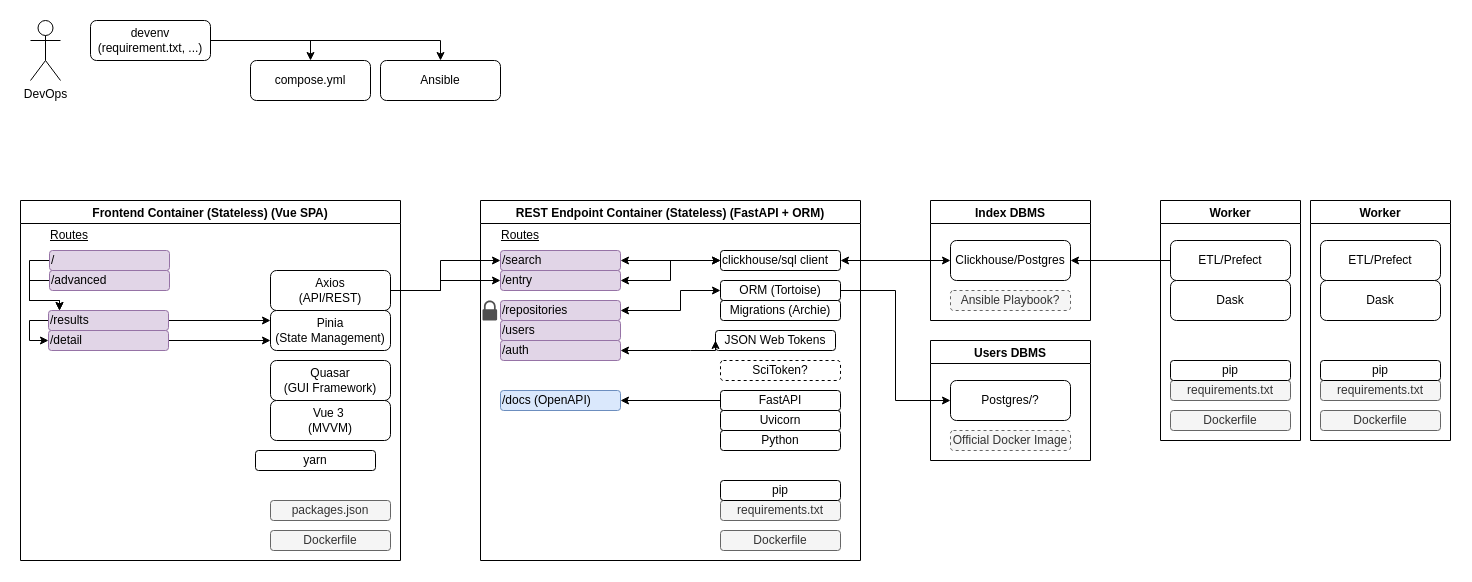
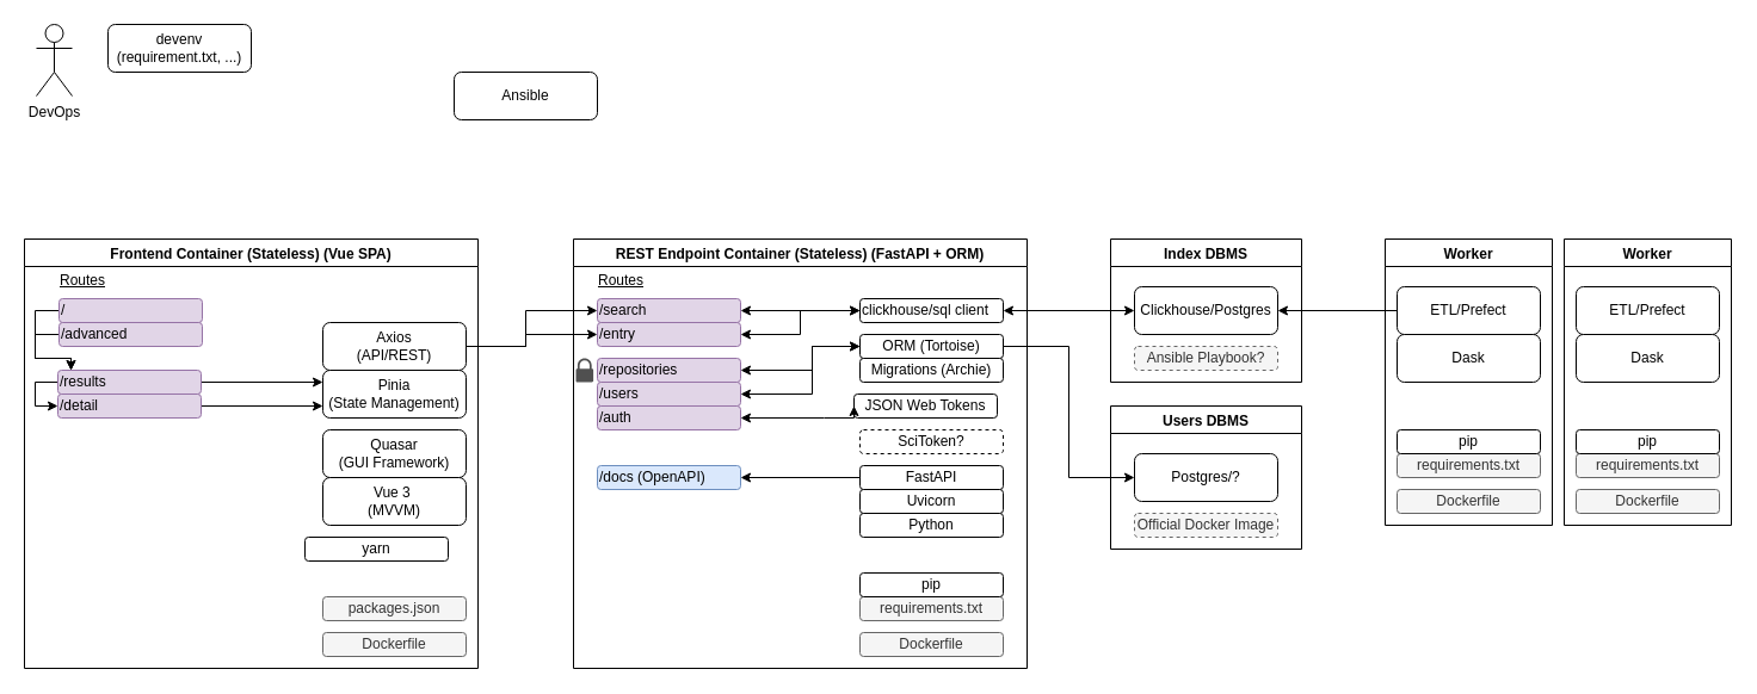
  <mxCell id="0" />
  <mxCell id="1" parent="0" />
  <mxCell id="2" value="DevOps" style="shape=umlActor;verticalLabelPosition=bottom;verticalAlign=top;html=1;outlineConnect=0;" parent="1" vertex="1"><mxGeometry x="30" y="20" width="30" height="60" as="geometry" /></mxCell>
  <mxCell id="3" value="Ansible" style="rounded=1;whiteSpace=wrap;html=1;" parent="1" vertex="1"><mxGeometry x="380" y="60" width="120" height="40" as="geometry" /></mxCell>
- <mxCell id="4" value="compose.yml" style="rounded=1;whiteSpace=wrap;html=1;" parent="1" vertex="1"><mxGeometry x="250" y="60" width="120" height="40" as="geometry" /></mxCell>
- <mxCell id="5" style="edgeStyle=orthogonalEdgeStyle;rounded=0;orthogonalLoop=1;jettySize=auto;html=1;exitX=1;exitY=0.5;exitDx=0;exitDy=0;entryX=0.5;entryY=0;entryDx=0;entryDy=0;" parent="1" source="7" target="4" edge="1"><mxGeometry relative="1" as="geometry" /></mxCell>
- <mxCell id="6" style="edgeStyle=orthogonalEdgeStyle;rounded=0;orthogonalLoop=1;jettySize=auto;html=1;exitX=1;exitY=0.5;exitDx=0;exitDy=0;entryX=0.5;entryY=0;entryDx=0;entryDy=0;" parent="1" source="7" target="3" edge="1"><mxGeometry relative="1" as="geometry" /></mxCell>
  <mxCell id="7" value="devenv&lt;br&gt;(requirement.txt, ...)" style="rounded=1;whiteSpace=wrap;html=1;" parent="1" vertex="1"><mxGeometry x="90" y="20" width="120" height="40" as="geometry" /></mxCell>
  <mxCell id="8" value="REST Endpoint Container (Stateless) (FastAPI + ORM)" style="swimlane;" parent="1" vertex="1"><mxGeometry x="480" y="200" width="380" height="360" as="geometry" /></mxCell>
  <mxCell id="9" value="Python" style="rounded=1;whiteSpace=wrap;html=1;" parent="8" vertex="1"><mxGeometry x="240" y="230" width="120" height="20" as="geometry" /></mxCell>
  <mxCell id="10" value="requirements.txt" style="rounded=1;whiteSpace=wrap;html=1;fillColor=#f5f5f5;fontColor=#333333;strokeColor=#666666;" parent="8" vertex="1"><mxGeometry x="240" y="300" width="120" height="20" as="geometry" /></mxCell>
  <mxCell id="11" style="edgeStyle=orthogonalEdgeStyle;rounded=0;orthogonalLoop=1;jettySize=auto;html=1;exitX=0;exitY=0.5;exitDx=0;exitDy=0;entryX=1;entryY=0.5;entryDx=0;entryDy=0;" parent="8" source="12" target="28" edge="1"><mxGeometry relative="1" as="geometry" /></mxCell>
  <mxCell id="12" value="FastAPI" style="rounded=1;whiteSpace=wrap;html=1;" parent="8" vertex="1"><mxGeometry x="240" y="190" width="120" height="20" as="geometry" /></mxCell>
  <mxCell id="13" value="Uvicorn" style="rounded=1;whiteSpace=wrap;html=1;" parent="8" vertex="1"><mxGeometry x="240" y="210" width="120" height="20" as="geometry" /></mxCell>
  <mxCell id="14" style="edgeStyle=orthogonalEdgeStyle;rounded=0;orthogonalLoop=1;jettySize=auto;html=1;exitX=1;exitY=0.5;exitDx=0;exitDy=0;entryX=0;entryY=0.5;entryDx=0;entryDy=0;startArrow=classic;startFill=1;" parent="8" source="15" target="25" edge="1"><mxGeometry relative="1" as="geometry" /></mxCell>
  <mxCell id="15" value="/search" style="rounded=1;whiteSpace=wrap;html=1;align=left;strokeColor=#9673a6;fillColor=#e1d5e7;" parent="8" vertex="1"><mxGeometry x="20" y="50" width="120" height="20" as="geometry" /></mxCell>
  <mxCell id="16" value="/repositories" style="rounded=1;whiteSpace=wrap;html=1;align=left;strokeColor=#9673a6;fillColor=#e1d5e7;" parent="8" vertex="1"><mxGeometry x="20" y="100" width="120" height="20" as="geometry" /></mxCell>
  <mxCell id="17" value="JSON Web Tokens" style="rounded=1;whiteSpace=wrap;html=1;" parent="8" vertex="1"><mxGeometry x="235" y="130" width="120" height="20" as="geometry" /></mxCell>
  <mxCell id="18" style="edgeStyle=orthogonalEdgeStyle;rounded=0;orthogonalLoop=1;jettySize=auto;html=1;entryX=0;entryY=0.5;entryDx=0;entryDy=0;exitX=1;exitY=0.5;exitDx=0;exitDy=0;startArrow=classic;startFill=1;" parent="8" source="16" target="21" edge="1"><mxGeometry relative="1" as="geometry"><mxPoint x="160" y="90" as="sourcePoint" /><Array as="points"><mxPoint x="200" y="110" /><mxPoint x="200" y="90" /></Array></mxGeometry></mxCell>
+ <mxCell id="19" style="edgeStyle=orthogonalEdgeStyle;rounded=0;orthogonalLoop=1;jettySize=auto;html=1;exitX=1;exitY=0.5;exitDx=0;exitDy=0;startArrow=classic;startFill=1;" parent="8" source="20" target="21" edge="1"><mxGeometry relative="1" as="geometry"><Array as="points"><mxPoint x="200" y="130" /><mxPoint x="200" y="90" /></Array></mxGeometry></mxCell>
  <mxCell id="20" value="/users" style="rounded=1;whiteSpace=wrap;html=1;align=left;strokeColor=#9673a6;fillColor=#e1d5e7;" parent="8" vertex="1"><mxGeometry x="20" y="120" width="120" height="20" as="geometry" /></mxCell>
  <mxCell id="21" value="ORM (Tortoise)" style="rounded=1;whiteSpace=wrap;html=1;" parent="8" vertex="1"><mxGeometry x="240" y="80" width="120" height="20" as="geometry" /></mxCell>
  <mxCell id="22" style="edgeStyle=orthogonalEdgeStyle;rounded=0;orthogonalLoop=1;jettySize=auto;html=1;exitX=1;exitY=0.5;exitDx=0;exitDy=0;entryX=0;entryY=0.5;entryDx=0;entryDy=0;startArrow=classic;startFill=1;" parent="8" source="23" target="17" edge="1"><mxGeometry relative="1" as="geometry"><Array as="points"><mxPoint x="210" y="150" /><mxPoint x="210" y="150" /></Array></mxGeometry></mxCell>
  <mxCell id="23" value="/auth" style="rounded=1;whiteSpace=wrap;html=1;align=left;strokeColor=#9673a6;fillColor=#e1d5e7;" parent="8" vertex="1"><mxGeometry x="20" y="140" width="120" height="20" as="geometry" /></mxCell>
  <mxCell id="24" style="edgeStyle=orthogonalEdgeStyle;rounded=0;orthogonalLoop=1;jettySize=auto;html=1;exitX=0.5;exitY=1;exitDx=0;exitDy=0;" parent="8" source="10" target="10" edge="1"><mxGeometry relative="1" as="geometry" /></mxCell>
  <mxCell id="25" value="clickhouse/sql client" style="rounded=1;whiteSpace=wrap;html=1;align=left;" parent="8" vertex="1"><mxGeometry x="240" y="50" width="120" height="20" as="geometry" /></mxCell>
  <mxCell id="26" value="SciToken?" style="rounded=1;whiteSpace=wrap;html=1;dashed=1;" parent="8" vertex="1"><mxGeometry x="240" y="160" width="120" height="20" as="geometry" /></mxCell>
  <mxCell id="27" value="Dockerfile" style="rounded=1;whiteSpace=wrap;html=1;fillColor=#f5f5f5;fontColor=#333333;strokeColor=#666666;" parent="8" vertex="1"><mxGeometry x="240" y="330" width="120" height="20" as="geometry" /></mxCell>
  <mxCell id="28" value="/docs (OpenAPI)" style="rounded=1;whiteSpace=wrap;html=1;align=left;strokeColor=#6c8ebf;fillColor=#dae8fc;" parent="8" vertex="1"><mxGeometry x="20" y="190" width="120" height="20" as="geometry" /></mxCell>
  <mxCell id="29" style="edgeStyle=orthogonalEdgeStyle;rounded=0;orthogonalLoop=1;jettySize=auto;html=1;exitX=1;exitY=0.5;exitDx=0;exitDy=0;entryX=0;entryY=0.5;entryDx=0;entryDy=0;startArrow=classic;startFill=1;" parent="8" source="30" target="25" edge="1"><mxGeometry relative="1" as="geometry" /></mxCell>
  <mxCell id="30" value="/entry" style="rounded=1;whiteSpace=wrap;html=1;align=left;strokeColor=#9673a6;fillColor=#e1d5e7;" parent="8" vertex="1"><mxGeometry x="20" y="70" width="120" height="20" as="geometry" /></mxCell>
  <mxCell id="31" value="Routes" style="text;html=1;strokeColor=none;fillColor=none;align=center;verticalAlign=middle;whiteSpace=wrap;rounded=0;dashed=1;fontStyle=4" parent="8" vertex="1"><mxGeometry x="10" y="20" width="60" height="30" as="geometry" /></mxCell>
  <mxCell id="32" value="Migrations (Archie)" style="rounded=1;whiteSpace=wrap;html=1;" parent="8" vertex="1"><mxGeometry x="240" y="100" width="120" height="20" as="geometry" /></mxCell>
  <mxCell id="33" value="pip" style="rounded=1;whiteSpace=wrap;html=1;" parent="8" vertex="1"><mxGeometry x="240" y="280" width="120" height="20" as="geometry" /></mxCell>
  <mxCell id="34" value="" style="sketch=0;pointerEvents=1;shadow=0;dashed=0;html=1;strokeColor=none;fillColor=#505050;labelPosition=center;verticalLabelPosition=bottom;verticalAlign=top;outlineConnect=0;align=center;shape=mxgraph.office.security.lock_protected;" parent="8" vertex="1"><mxGeometry x="2" y="100" width="14.62" height="20" as="geometry" /></mxCell>
  <mxCell id="35" value="Frontend Container (Stateless) (Vue SPA)" style="swimlane;" parent="1" vertex="1"><mxGeometry x="20" y="200" width="380" height="360" as="geometry" /></mxCell>
  <mxCell id="36" value="yarn" style="rounded=1;whiteSpace=wrap;html=1;" parent="35" vertex="1"><mxGeometry x="235" y="250" width="120" height="20" as="geometry" /></mxCell>
  <mxCell id="37" value="packages.json" style="rounded=1;whiteSpace=wrap;html=1;fillColor=#f5f5f5;fontColor=#333333;strokeColor=#666666;" parent="35" vertex="1"><mxGeometry x="250" y="300" width="120" height="20" as="geometry" /></mxCell>
  <mxCell id="38" value="Quasar&lt;br&gt;(GUI Framework)" style="rounded=1;whiteSpace=wrap;html=1;" parent="35" vertex="1"><mxGeometry x="250" y="160" width="120" height="40" as="geometry" /></mxCell>
  <mxCell id="39" value="Vue 3&amp;nbsp;&lt;br&gt;(MVVM)" style="rounded=1;whiteSpace=wrap;html=1;" parent="35" vertex="1"><mxGeometry x="250" y="200" width="120" height="40" as="geometry" /></mxCell>
  <mxCell id="40" style="edgeStyle=orthogonalEdgeStyle;rounded=0;orthogonalLoop=1;jettySize=auto;html=1;exitX=0.5;exitY=1;exitDx=0;exitDy=0;" parent="35" source="37" target="37" edge="1"><mxGeometry relative="1" as="geometry" /></mxCell>
  <mxCell id="41" value="Axios&lt;br&gt;(API/REST)" style="rounded=1;whiteSpace=wrap;html=1;" parent="35" vertex="1"><mxGeometry x="250" y="70" width="120" height="40" as="geometry" /></mxCell>
  <mxCell id="42" style="edgeStyle=orthogonalEdgeStyle;rounded=0;orthogonalLoop=1;jettySize=auto;html=1;exitX=1;exitY=0.5;exitDx=0;exitDy=0;entryX=0;entryY=0.25;entryDx=0;entryDy=0;startArrow=classic;startFill=1;" parent="35" source="45" edge="1"><mxGeometry relative="1" as="geometry"><mxPoint x="148" y="120" as="targetPoint" /></mxGeometry></mxCell>
  <mxCell id="43" style="edgeStyle=orthogonalEdgeStyle;rounded=0;orthogonalLoop=1;jettySize=auto;html=1;exitX=0;exitY=0.5;exitDx=0;exitDy=0;entryX=0;entryY=0.5;entryDx=0;entryDy=0;startArrow=none;startFill=0;" parent="35" source="45" target="48" edge="1"><mxGeometry relative="1" as="geometry"><Array as="points"><mxPoint x="9" y="120" /><mxPoint x="9" y="140" /></Array></mxGeometry></mxCell>
  <mxCell id="44" style="edgeStyle=orthogonalEdgeStyle;rounded=0;orthogonalLoop=1;jettySize=auto;html=1;exitX=1;exitY=0.5;exitDx=0;exitDy=0;entryX=0;entryY=0.25;entryDx=0;entryDy=0;" edge="1" parent="35" source="45" target="55"><mxGeometry relative="1" as="geometry" /></mxCell>
  <mxCell id="45" value="/results" style="rounded=1;whiteSpace=wrap;html=1;align=left;strokeColor=#9673a6;fillColor=#e1d5e7;" parent="35" vertex="1"><mxGeometry x="28" y="110" width="120" height="20" as="geometry" /></mxCell>
  <mxCell id="46" style="edgeStyle=orthogonalEdgeStyle;rounded=0;orthogonalLoop=1;jettySize=auto;html=1;exitX=1;exitY=0.5;exitDx=0;exitDy=0;entryX=0;entryY=0.75;entryDx=0;entryDy=0;startArrow=classic;startFill=1;" parent="35" source="48" edge="1"><mxGeometry relative="1" as="geometry"><mxPoint x="148" y="140" as="targetPoint" /></mxGeometry></mxCell>
  <mxCell id="47" style="edgeStyle=orthogonalEdgeStyle;rounded=0;orthogonalLoop=1;jettySize=auto;html=1;exitX=1;exitY=0.5;exitDx=0;exitDy=0;entryX=0;entryY=0.75;entryDx=0;entryDy=0;" edge="1" parent="35" source="48" target="55"><mxGeometry relative="1" as="geometry" /></mxCell>
  <mxCell id="48" value="/detail" style="rounded=1;whiteSpace=wrap;html=1;align=left;strokeColor=#9673a6;fillColor=#e1d5e7;" parent="35" vertex="1"><mxGeometry x="28" y="130" width="120" height="20" as="geometry" /></mxCell>
  <mxCell id="49" style="edgeStyle=orthogonalEdgeStyle;rounded=0;orthogonalLoop=1;jettySize=auto;html=1;exitX=0;exitY=0.5;exitDx=0;exitDy=0;startArrow=none;startFill=0;" parent="35" source="50" target="45" edge="1"><mxGeometry relative="1" as="geometry"><mxPoint x="-21" y="130" as="targetPoint" /><Array as="points"><mxPoint x="9" y="60" /><mxPoint x="9" y="100" /><mxPoint x="39" y="100" /></Array></mxGeometry></mxCell>
  <mxCell id="50" value="/" style="rounded=1;whiteSpace=wrap;html=1;align=left;strokeColor=#9673a6;fillColor=#e1d5e7;" parent="35" vertex="1"><mxGeometry x="29" y="50" width="120" height="20" as="geometry" /></mxCell>
  <mxCell id="51" style="edgeStyle=orthogonalEdgeStyle;rounded=0;orthogonalLoop=1;jettySize=auto;html=1;exitX=0;exitY=0.5;exitDx=0;exitDy=0;startArrow=none;startFill=0;" parent="35" source="52" target="45" edge="1"><mxGeometry relative="1" as="geometry"><Array as="points"><mxPoint x="9" y="80" /><mxPoint x="9" y="100" /><mxPoint x="39" y="100" /></Array></mxGeometry></mxCell>
  <mxCell id="52" value="/advanced" style="rounded=1;whiteSpace=wrap;html=1;align=left;strokeColor=#9673a6;fillColor=#e1d5e7;" parent="35" vertex="1"><mxGeometry x="29" y="70" width="120" height="20" as="geometry" /></mxCell>
  <mxCell id="53" value="Routes" style="text;html=1;strokeColor=none;fillColor=none;align=center;verticalAlign=middle;whiteSpace=wrap;rounded=0;dashed=1;fontStyle=4" parent="35" vertex="1"><mxGeometry x="19" y="20" width="60" height="30" as="geometry" /></mxCell>
  <mxCell id="54" value="Dockerfile" style="rounded=1;whiteSpace=wrap;html=1;fillColor=#f5f5f5;fontColor=#333333;strokeColor=#666666;" parent="35" vertex="1"><mxGeometry x="250" y="330" width="120" height="20" as="geometry" /></mxCell>
  <mxCell id="55" value="Pinia&lt;br&gt;(State Management)" style="rounded=1;whiteSpace=wrap;html=1;" vertex="1" parent="35"><mxGeometry x="250" y="110" width="120" height="40" as="geometry" /></mxCell>
  <mxCell id="56" value="Index DBMS" style="swimlane;" parent="1" vertex="1"><mxGeometry x="930" y="200" width="160" height="120" as="geometry" /></mxCell>
  <mxCell id="57" value="Ansible Playbook?" style="rounded=1;whiteSpace=wrap;html=1;fillColor=#f5f5f5;fontColor=#333333;strokeColor=#666666;dashed=1;" parent="56" vertex="1"><mxGeometry x="20" y="90" width="120" height="20" as="geometry" /></mxCell>
  <mxCell id="58" value="Clickhouse/Postgres" style="rounded=1;whiteSpace=wrap;html=1;" parent="56" vertex="1"><mxGeometry x="20" y="40" width="120" height="40" as="geometry" /></mxCell>
  <mxCell id="59" style="edgeStyle=orthogonalEdgeStyle;rounded=0;orthogonalLoop=1;jettySize=auto;html=1;exitX=1;exitY=0.5;exitDx=0;exitDy=0;entryX=0;entryY=0.5;entryDx=0;entryDy=0;" parent="1" source="21" target="71" edge="1"><mxGeometry relative="1" as="geometry" /></mxCell>
  <mxCell id="60" value="Worker" style="swimlane;" parent="1" vertex="1"><mxGeometry x="1160" y="200" width="140" height="240" as="geometry" /></mxCell>
  <mxCell id="61" value="Dask" style="rounded=1;whiteSpace=wrap;html=1;" parent="60" vertex="1"><mxGeometry x="10" y="80" width="120" height="40" as="geometry" /></mxCell>
  <mxCell id="62" value="requirements.txt" style="rounded=1;whiteSpace=wrap;html=1;fillColor=#f5f5f5;fontColor=#333333;strokeColor=#666666;" parent="60" vertex="1"><mxGeometry x="10" y="180" width="120" height="20" as="geometry" /></mxCell>
  <mxCell id="63" style="edgeStyle=orthogonalEdgeStyle;rounded=0;orthogonalLoop=1;jettySize=auto;html=1;exitX=0.5;exitY=1;exitDx=0;exitDy=0;" parent="60" source="62" target="62" edge="1"><mxGeometry relative="1" as="geometry" /></mxCell>
  <mxCell id="64" value="Dockerfile" style="rounded=1;whiteSpace=wrap;html=1;fillColor=#f5f5f5;fontColor=#333333;strokeColor=#666666;" parent="60" vertex="1"><mxGeometry x="10" y="210" width="120" height="20" as="geometry" /></mxCell>
  <mxCell id="65" value="pip" style="rounded=1;whiteSpace=wrap;html=1;" parent="60" vertex="1"><mxGeometry x="10" y="160" width="120" height="20" as="geometry" /></mxCell>
  <mxCell id="66" value="ETL/Prefect" style="rounded=1;whiteSpace=wrap;html=1;" parent="60" vertex="1"><mxGeometry x="10" y="40" width="120" height="40" as="geometry" /></mxCell>
  <mxCell id="67" style="edgeStyle=orthogonalEdgeStyle;rounded=0;orthogonalLoop=1;jettySize=auto;html=1;exitX=1;exitY=0.5;exitDx=0;exitDy=0;" edge="1" parent="1" source="41" target="15"><mxGeometry relative="1" as="geometry"><Array as="points"><mxPoint x="440" y="290" /><mxPoint x="440" y="260" /></Array></mxGeometry></mxCell>
  <mxCell id="68" style="edgeStyle=orthogonalEdgeStyle;rounded=0;orthogonalLoop=1;jettySize=auto;html=1;exitX=1;exitY=0.5;exitDx=0;exitDy=0;entryX=0;entryY=0.5;entryDx=0;entryDy=0;" edge="1" parent="1" source="41" target="30"><mxGeometry relative="1" as="geometry"><Array as="points"><mxPoint x="440" y="290" /><mxPoint x="440" y="280" /></Array></mxGeometry></mxCell>
  <mxCell id="69" value="Users DBMS" style="swimlane;" vertex="1" parent="1"><mxGeometry x="930" y="340" width="160" height="120" as="geometry" /></mxCell>
  <mxCell id="70" value="Official Docker Image" style="rounded=1;whiteSpace=wrap;html=1;fillColor=#f5f5f5;fontColor=#333333;strokeColor=#666666;dashed=1;" vertex="1" parent="69"><mxGeometry x="20" y="90" width="120" height="20" as="geometry" /></mxCell>
  <mxCell id="71" value="Postgres/?" style="rounded=1;whiteSpace=wrap;html=1;" vertex="1" parent="69"><mxGeometry x="20" y="40" width="120" height="40" as="geometry" /></mxCell>
  <mxCell id="72" style="edgeStyle=orthogonalEdgeStyle;rounded=0;orthogonalLoop=1;jettySize=auto;html=1;exitX=0;exitY=0.5;exitDx=0;exitDy=0;entryX=1;entryY=0.5;entryDx=0;entryDy=0;" edge="1" parent="1" source="66" target="58"><mxGeometry relative="1" as="geometry" /></mxCell>
  <mxCell id="73" value="Worker" style="swimlane;" vertex="1" parent="1"><mxGeometry x="1310" y="200" width="140" height="240" as="geometry" /></mxCell>
  <mxCell id="74" value="Dask" style="rounded=1;whiteSpace=wrap;html=1;" vertex="1" parent="73"><mxGeometry x="10" y="80" width="120" height="40" as="geometry" /></mxCell>
  <mxCell id="75" value="requirements.txt" style="rounded=1;whiteSpace=wrap;html=1;fillColor=#f5f5f5;fontColor=#333333;strokeColor=#666666;" vertex="1" parent="73"><mxGeometry x="10" y="180" width="120" height="20" as="geometry" /></mxCell>
  <mxCell id="76" style="edgeStyle=orthogonalEdgeStyle;rounded=0;orthogonalLoop=1;jettySize=auto;html=1;exitX=0.5;exitY=1;exitDx=0;exitDy=0;" edge="1" parent="73" source="75" target="75"><mxGeometry relative="1" as="geometry" /></mxCell>
  <mxCell id="77" value="Dockerfile" style="rounded=1;whiteSpace=wrap;html=1;fillColor=#f5f5f5;fontColor=#333333;strokeColor=#666666;" vertex="1" parent="73"><mxGeometry x="10" y="210" width="120" height="20" as="geometry" /></mxCell>
  <mxCell id="78" value="pip" style="rounded=1;whiteSpace=wrap;html=1;" vertex="1" parent="73"><mxGeometry x="10" y="160" width="120" height="20" as="geometry" /></mxCell>
  <mxCell id="79" value="ETL/Prefect" style="rounded=1;whiteSpace=wrap;html=1;" vertex="1" parent="73"><mxGeometry x="10" y="40" width="120" height="40" as="geometry" /></mxCell>
  <mxCell id="80" style="edgeStyle=orthogonalEdgeStyle;rounded=0;orthogonalLoop=1;jettySize=auto;html=1;exitX=1;exitY=0.5;exitDx=0;exitDy=0;startArrow=classic;startFill=1;" edge="1" parent="1" source="25" target="58"><mxGeometry relative="1" as="geometry" /></mxCell>
